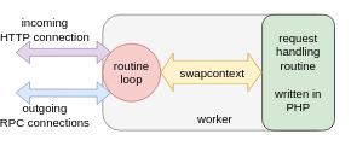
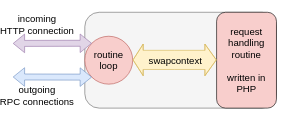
  <mxCell id="0" />
  <mxCell id="1" parent="0" />
  <mxCell id="2" value="" style="rounded=1;whiteSpace=wrap;html=1;align=left;fillColor=#f5f5f5;strokeColor=#666666;fontColor=#333333;" vertex="1" parent="1"><mxGeometry x="140" y="20" width="320" height="160" as="geometry" /></mxCell>
- <mxCell id="3" value="&lt;font style=&quot;font-size: 16px&quot;&gt;worker&lt;/font&gt;" style="text;html=1;strokeColor=none;fillColor=none;align=center;verticalAlign=middle;whiteSpace=wrap;rounded=0;" vertex="1" parent="1"><mxGeometry x="260" y="150" width="70" height="30" as="geometry" /></mxCell>
+ <mxCell id="3" value="&lt;font style=&quot;font-size: 16px&quot;&gt;worker&lt;/font&gt;" style="text;html=1;strokeColor=none;fillColor=none;align=center;verticalAlign=middle;whiteSpace=wrap;rounded=0;" vertex="1" parent="1"><mxGeometry x="260" y="95" width="70" height="30" as="geometry" /></mxCell>
  <mxCell id="4" value="&lt;font style=&quot;font-size: 16px&quot;&gt;routine loop&lt;/font&gt;" style="ellipse;whiteSpace=wrap;html=1;aspect=fixed;fillColor=#f8cecc;strokeColor=#b85450;" vertex="1" parent="1"><mxGeometry x="140" y="60" width="80" height="80" as="geometry" /></mxCell>
  <mxCell id="5" value="" style="shape=flexArrow;endArrow=classic;html=1;entryX=0;entryY=0;entryDx=0;entryDy=0;startArrow=block;fillColor=#e1d5e7;strokeColor=#9673a6;" edge="1" parent="1" target="4"><mxGeometry width="50" height="50" relative="1" as="geometry"><mxPoint x="20" y="72" as="sourcePoint" /><mxPoint x="290" y="210" as="targetPoint" /></mxGeometry></mxCell>
  <mxCell id="6" value="&lt;font style=&quot;font-size: 16px&quot;&gt;incoming &lt;br&gt;HTTP connection&lt;/font&gt;" style="edgeLabel;html=1;align=center;verticalAlign=middle;resizable=0;points=[];labelBackgroundColor=none;" vertex="1" connectable="0" parent="5"><mxGeometry x="-0.248" relative="1" as="geometry"><mxPoint x="-10" y="-31.89" as="offset" /></mxGeometry></mxCell>
  <mxCell id="7" value="" style="shape=flexArrow;endArrow=classic;html=1;entryX=0;entryY=1;entryDx=0;entryDy=0;startArrow=block;fillColor=#dae8fc;strokeColor=#6c8ebf;" edge="1" parent="1" target="4"><mxGeometry width="50" height="50" relative="1" as="geometry"><mxPoint x="20" y="128" as="sourcePoint" /><mxPoint x="131.716" y="150.004" as="targetPoint" /></mxGeometry></mxCell>
  <mxCell id="8" value="&lt;font style=&quot;font-size: 16px&quot;&gt;outgoing &lt;br&gt;RPC connections&lt;/font&gt;" style="edgeLabel;html=1;align=center;verticalAlign=middle;resizable=0;points=[];labelBackgroundColor=none;" vertex="1" connectable="0" parent="7"><mxGeometry x="-0.248" relative="1" as="geometry"><mxPoint x="-10" y="31.89" as="offset" /></mxGeometry></mxCell>
- <mxCell id="9" value="&lt;font style=&quot;font-size: 16px&quot;&gt;request handling routine&lt;br&gt;&lt;br&gt;written in PHP&lt;br&gt;&lt;/font&gt;" style="rounded=1;whiteSpace=wrap;html=1;fillColor=#d5e8d4;" vertex="1" parent="1"><mxGeometry x="360" y="20" width="100" height="160" as="geometry" /></mxCell>
+ <mxCell id="9" value="&lt;font style=&quot;font-size: 16px&quot;&gt;request handling routine&lt;br&gt;&lt;br&gt;written in PHP&lt;br&gt;&lt;/font&gt;" style="rounded=1;whiteSpace=wrap;html=1;fillColor=#f8cecc;" vertex="1" parent="1"><mxGeometry x="360" y="20" width="100" height="160" as="geometry" /></mxCell>
  <mxCell id="10" value="" style="shape=flexArrow;endArrow=classic;startArrow=classic;html=1;strokeColor=#d6b656;exitX=1;exitY=0.5;exitDx=0;exitDy=0;entryX=0;entryY=0.5;entryDx=0;entryDy=0;fillColor=#fff2cc;width=32;startSize=5.33;" edge="1" parent="1"><mxGeometry width="50" height="50" relative="1" as="geometry"><mxPoint x="220" y="99.5" as="sourcePoint" /><mxPoint x="360" y="99.5" as="targetPoint" /><Array as="points"><mxPoint x="290" y="99.5" /></Array></mxGeometry></mxCell>
  <mxCell id="11" value="&lt;font style=&quot;font-size: 16px&quot;&gt;swapcontext&lt;/font&gt;" style="edgeLabel;html=1;align=center;verticalAlign=middle;resizable=0;points=[];labelBackgroundColor=none;" vertex="1" connectable="0" parent="10"><mxGeometry x="0.28" y="-4" relative="1" as="geometry"><mxPoint x="-20" y="-3.5" as="offset" /></mxGeometry></mxCell>
